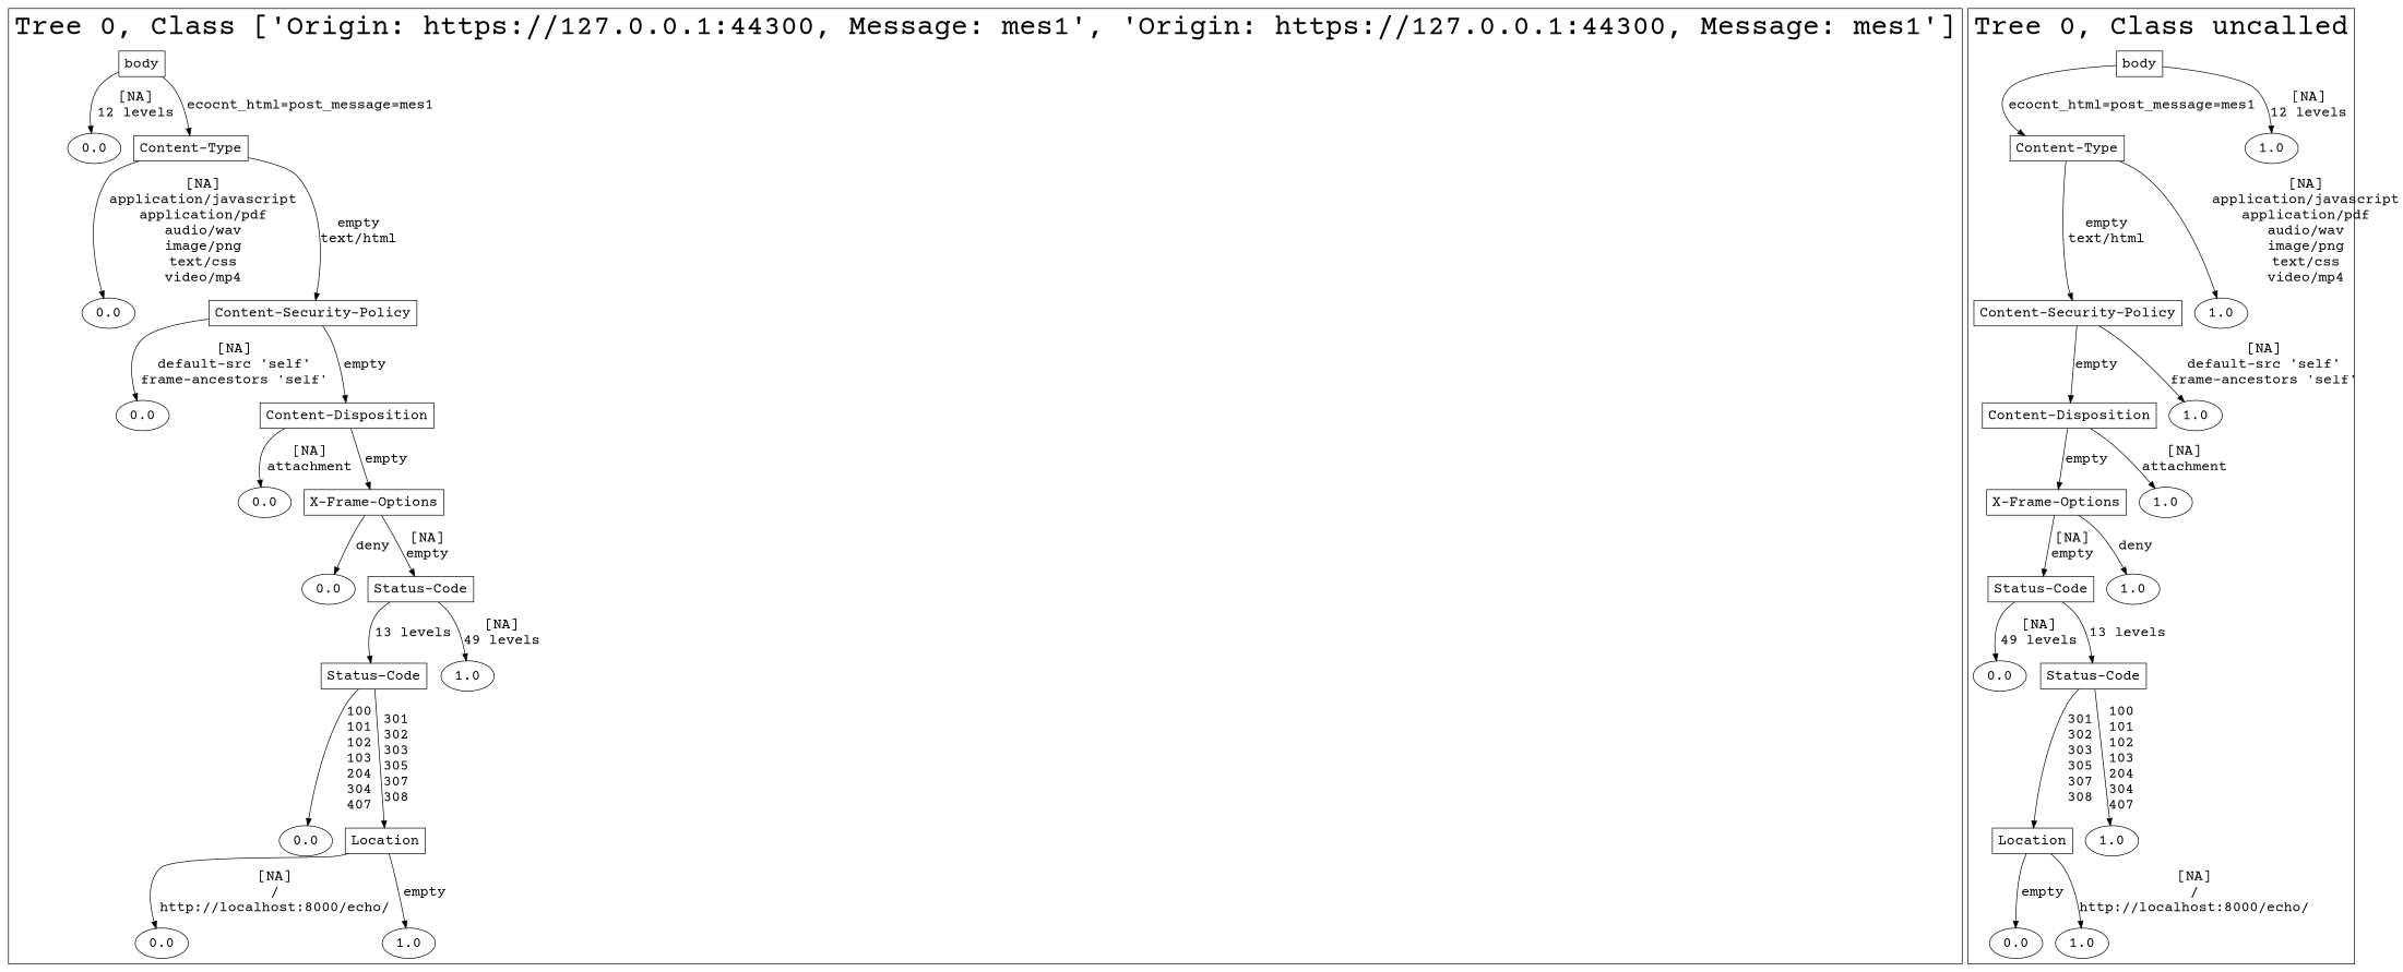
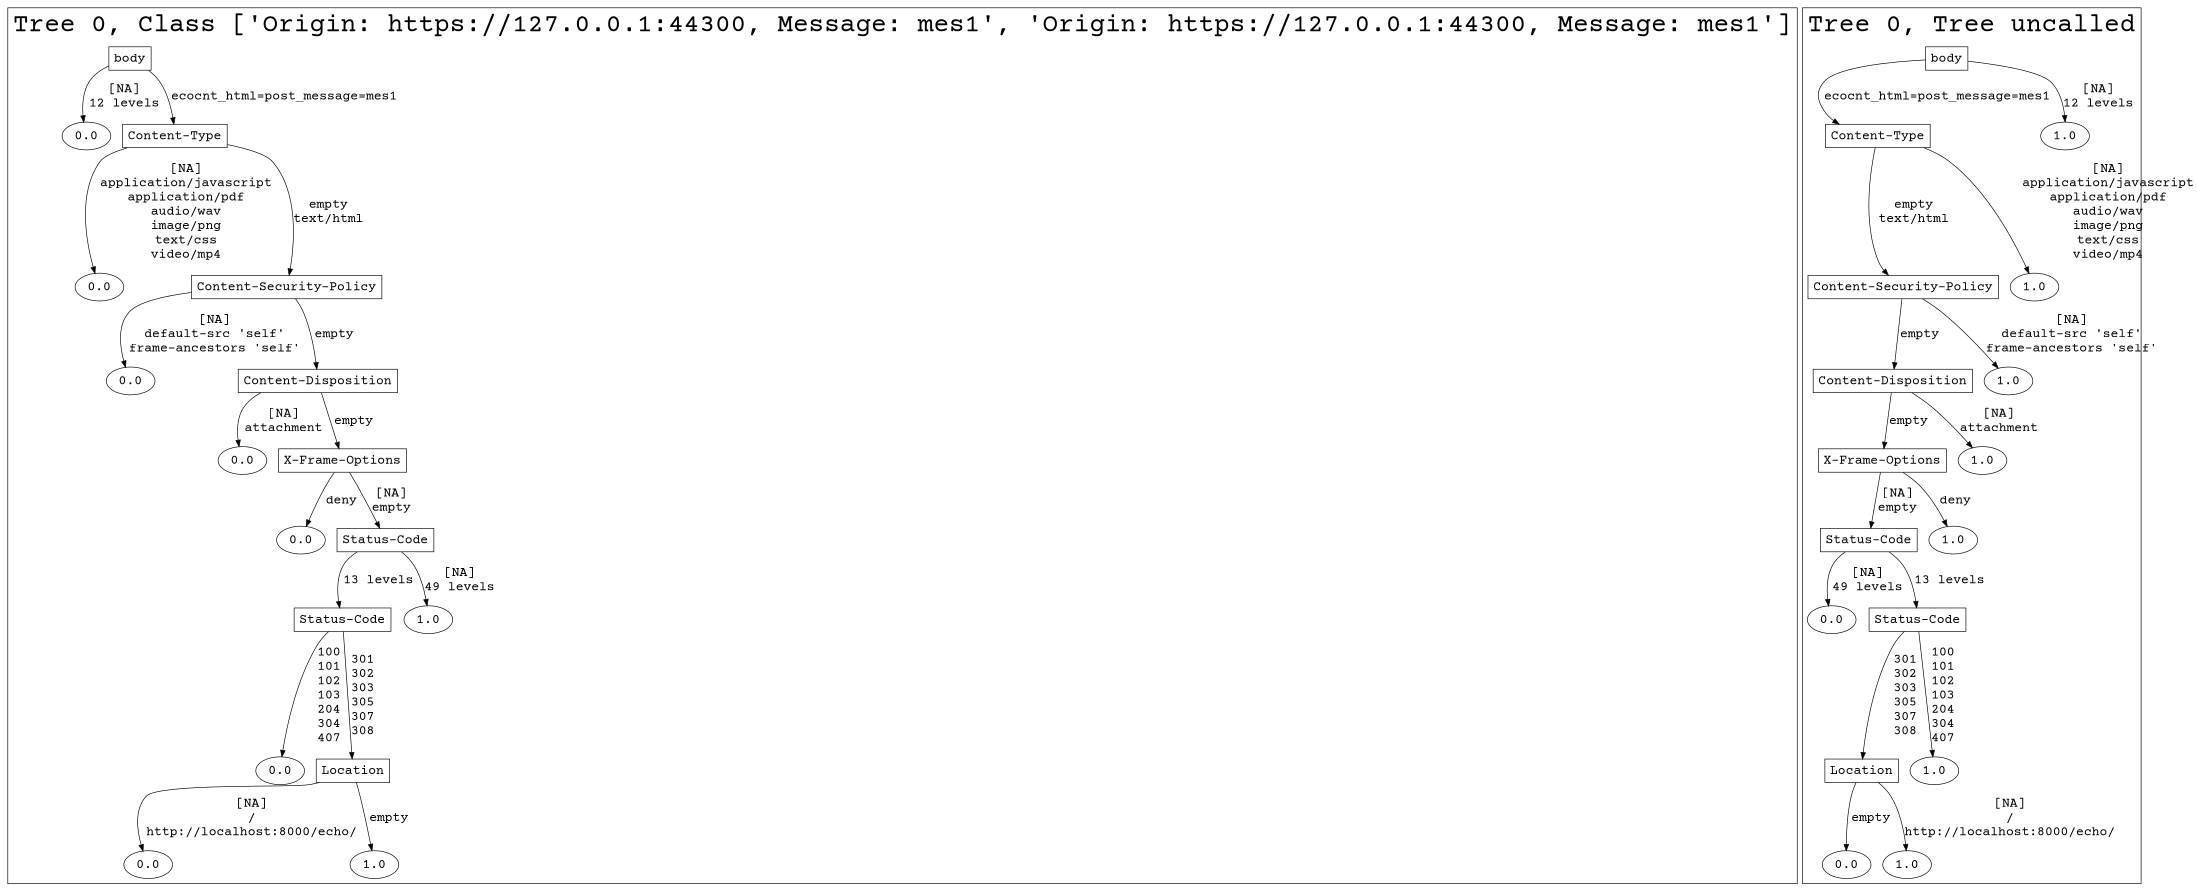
  digraph {
    fontname="Courier Prime"
    node [fontsize=20 fontname="Courier Prime"]
    edge [fontsize=20 fontname="Courier Prime"]
    n1 [label=body shape=box]
    n2 [label=0.0]
    n3 [label="Content-Type" shape=box]
    n4 [label=0.0]
    n5 [label="Content-Security-Policy" shape=box]
    n6 [label=0.0]
    n7 [label="Content-Disposition" shape=box]
    n8 [label=0.0]
    n9 [label="X-Frame-Options" shape=box]
    n10 [label=0.0]
    n11 [label="Status-Code" shape=box]
    n12 [label="Status-Code" shape=box]
    n13 [label=1.0]
    n14 [label=0.0]
    n15 [label=Location shape=box]
    n16 [label=0.0]
    n17 [label=1.0]
    n18 [label=body shape=box]
    n19 [label="Content-Type" shape=box]
    n20 [label=1.0]
    n21 [label="Content-Security-Policy" shape=box]
    n22 [label=1.0]
    n23 [label="Content-Disposition" shape=box]
    n24 [label=1.0]
    n25 [label="X-Frame-Options" shape=box]
    n26 [label=1.0]
    n27 [label="Status-Code" shape=box]
    n28 [label=1.0]
    n29 [label=0.0]
    n30 [label="Status-Code" shape=box]
    n31 [label=Location shape=box]
    n32 [label=1.0]
    n33 [label=0.0]
    n34 [label=1.0]
    subgraph cluster_1 {
      fontsize=40
      label="Tree 0, Class ['Origin: https://127.0.0.1:44300, Message: mes1', 'Origin: https://127.0.0.1:44300, Message: mes1']"
      subgraph sub_2 {
        fontsize=40
        label="Tree 0, Class ['Origin: https://127.0.0.1:44300, Message: mes1', 'Origin: https://127.0.0.1:44300, Message: mes1']"
        n1
      }
      subgraph sub_3 {
        fontsize=40
        label="Tree 0, Class ['Origin: https://127.0.0.1:44300, Message: mes1', 'Origin: https://127.0.0.1:44300, Message: mes1']"
        n2
        n3
      }
      subgraph sub_4 {
        fontsize=40
        label="Tree 0, Class ['Origin: https://127.0.0.1:44300, Message: mes1', 'Origin: https://127.0.0.1:44300, Message: mes1']"
        n4
        n5
      }
      subgraph sub_5 {
        fontsize=40
        label="Tree 0, Class ['Origin: https://127.0.0.1:44300, Message: mes1', 'Origin: https://127.0.0.1:44300, Message: mes1']"
        n6
        n7
      }
      subgraph sub_6 {
        fontsize=40
        label="Tree 0, Class ['Origin: https://127.0.0.1:44300, Message: mes1', 'Origin: https://127.0.0.1:44300, Message: mes1']"
        n8
        n9
      }
      subgraph sub_7 {
        fontsize=40
        label="Tree 0, Class ['Origin: https://127.0.0.1:44300, Message: mes1', 'Origin: https://127.0.0.1:44300, Message: mes1']"
        n10
        n11
      }
      subgraph sub_8 {
        fontsize=40
        label="Tree 0, Class ['Origin: https://127.0.0.1:44300, Message: mes1', 'Origin: https://127.0.0.1:44300, Message: mes1']"
        n12
        n13
      }
      subgraph sub_9 {
        fontsize=40
        label="Tree 0, Class ['Origin: https://127.0.0.1:44300, Message: mes1', 'Origin: https://127.0.0.1:44300, Message: mes1']"
        n14
        n15
      }
      subgraph sub_10 {
        fontsize=40
        label="Tree 0, Class ['Origin: https://127.0.0.1:44300, Message: mes1', 'Origin: https://127.0.0.1:44300, Message: mes1']"
        n16
        n17
      }
    }
    subgraph cluster_11 {
      fontsize=40
-     label="Tree 0, Class uncalled"
+     label="Tree 0, Tree uncalled"
      subgraph sub_12 {
        fontsize=40
        label="Tree 0, Class uncalled"
        n18
      }
      subgraph sub_13 {
        fontsize=40
        label="Tree 0, Class uncalled"
        n19
        n20
      }
      subgraph sub_14 {
        fontsize=40
        label="Tree 0, Class uncalled"
        n21
        n22
      }
      subgraph sub_15 {
        fontsize=40
        label="Tree 0, Class uncalled"
        n23
        n24
      }
      subgraph sub_16 {
        fontsize=40
        label="Tree 0, Class uncalled"
        n25
        n26
      }
      subgraph sub_17 {
        fontsize=40
        label="Tree 0, Class uncalled"
        n27
        n28
      }
      subgraph sub_18 {
        fontsize=40
        label="Tree 0, Class uncalled"
        n29
        n30
      }
      subgraph sub_19 {
        fontsize=40
        label="Tree 0, Class uncalled"
        n31
        n32
      }
      subgraph sub_20 {
        fontsize=40
        label="Tree 0, Class uncalled"
        n33
        n34
      }
    }
    n1 -> n2 [label="[NA]\n12 levels\n"]
    n1 -> n3 [label="ecocnt_html=post_message=mes1\n"]
    n3 -> n4 [label="[NA]\napplication/javascript\napplication/pdf\naudio/wav\nimage/png\ntext/css\nvideo/mp4\n"]
    n3 -> n5 [label="empty\ntext/html\n"]
    n5 -> n6 [label="[NA]\ndefault-src 'self'\nframe-ancestors 'self'\n"]
    n5 -> n7 [label="empty\n"]
    n7 -> n8 [label="[NA]\nattachment\n"]
    n7 -> n9 [label="empty\n"]
    n9 -> n10 [label="deny\n"]
    n9 -> n11 [label="[NA]\nempty\n"]
    n11 -> n12 [label="13 levels\n"]
    n11 -> n13 [label="[NA]\n49 levels\n"]
    n12 -> n14 [label="100\n101\n102\n103\n204\n304\n407\n"]
    n12 -> n15 [label="301\n302\n303\n305\n307\n308\n"]
    n15 -> n16 [label="[NA]\n/\nhttp://localhost:8000/echo/\n"]
    n15 -> n17 [label="empty\n"]
    n18 -> n19 [label="ecocnt_html=post_message=mes1\n"]
    n18 -> n20 [label="[NA]\n12 levels\n"]
    n19 -> n21 [label="empty\ntext/html\n"]
    n19 -> n22 [label="[NA]\napplication/javascript\napplication/pdf\naudio/wav\nimage/png\ntext/css\nvideo/mp4\n"]
    n21 -> n23 [label="empty\n"]
    n21 -> n24 [label="[NA]\ndefault-src 'self'\nframe-ancestors 'self'\n"]
    n23 -> n25 [label="empty\n"]
    n23 -> n26 [label="[NA]\nattachment\n"]
    n25 -> n27 [label="[NA]\nempty\n"]
    n25 -> n28 [label="deny\n"]
    n27 -> n29 [label="[NA]\n49 levels\n"]
    n27 -> n30 [label="13 levels\n"]
    n30 -> n31 [label="301\n302\n303\n305\n307\n308\n"]
    n30 -> n32 [label="100\n101\n102\n103\n204\n304\n407\n"]
    n31 -> n33 [label="empty\n"]
    n31 -> n34 [label="[NA]\n/\nhttp://localhost:8000/echo/\n"]
  }
